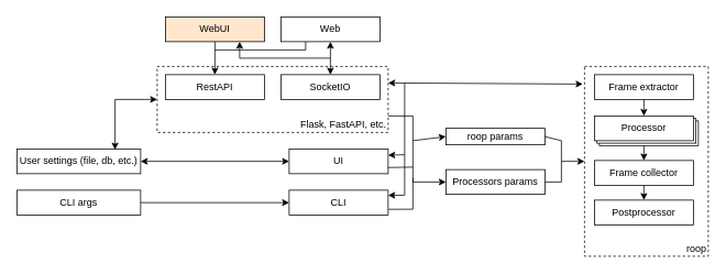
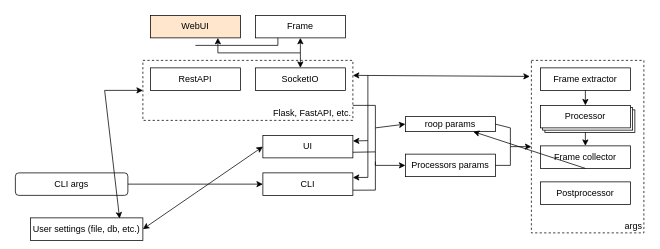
  <mxCell id="0" />
  <mxCell id="1" parent="0" />
- <mxCell id="2" value="roop" style="rounded=0;whiteSpace=wrap;html=1;dashed=1;align=right;verticalAlign=bottom;fillColor=none;" vertex="1" parent="1"><mxGeometry x="708" y="80" width="150" height="230" as="geometry" /></mxCell>
+ <mxCell id="2" value="args" style="rounded=0;whiteSpace=wrap;html=1;dashed=1;align=right;verticalAlign=bottom;fillColor=none;" vertex="1" parent="1"><mxGeometry x="708" y="80" width="150" height="230" as="geometry" /></mxCell>
  <mxCell id="3" value="" style="rounded=0;whiteSpace=wrap;html=1;" vertex="1" parent="1"><mxGeometry x="726" y="146" width="120" height="30" as="geometry" /></mxCell>
  <mxCell id="4" value="" style="rounded=0;whiteSpace=wrap;html=1;" vertex="1" parent="1"><mxGeometry x="723" y="143" width="120" height="30" as="geometry" /></mxCell>
  <mxCell id="5" value="CLI" style="rounded=0;whiteSpace=wrap;html=1;" parent="1" vertex="1"><mxGeometry x="350" y="230" width="120" height="30" as="geometry" /></mxCell>
  <mxCell id="6" value="UI" style="rounded=0;whiteSpace=wrap;html=1;" parent="1" vertex="1"><mxGeometry x="350" y="180" width="120" height="30" as="geometry" /></mxCell>
  <mxCell id="7" value="WebUI" style="rounded=0;whiteSpace=wrap;html=1;fillColor=#ffe6cc;" parent="1" vertex="1"><mxGeometry x="200" y="20" width="120" height="30" as="geometry" /></mxCell>
- <mxCell id="8" value="Web" style="rounded=0;whiteSpace=wrap;html=1;" parent="1" vertex="1"><mxGeometry x="340" y="20" width="120" height="30" as="geometry" /></mxCell>
+ <mxCell id="8" value="Frame" style="rounded=0;whiteSpace=wrap;html=1;" parent="1" vertex="1"><mxGeometry x="340" y="20" width="120" height="30" as="geometry" /></mxCell>
  <mxCell id="9" value="RestAPI" style="rounded=0;whiteSpace=wrap;html=1;" parent="1" vertex="1"><mxGeometry x="200" y="90" width="120" height="30" as="geometry" /></mxCell>
  <mxCell id="10" value="SocketIO" style="rounded=0;whiteSpace=wrap;html=1;" parent="1" vertex="1"><mxGeometry x="340" y="90" width="120" height="30" as="geometry" /></mxCell>
  <mxCell id="11" value="Flask, FastAPI, etc." style="rounded=0;whiteSpace=wrap;html=1;dashed=1;fillColor=none;align=right;verticalAlign=bottom;" parent="1" vertex="1"><mxGeometry x="190" y="80" width="280" height="80" as="geometry" /></mxCell>
- <mxCell id="12" value="" style="endArrow=classic;html=1;rounded=0;entryX=0.5;entryY=0;entryDx=0;entryDy=0;exitX=0.5;exitY=1;exitDx=0;exitDy=0;" parent="1" source="7" target="9" edge="1"><mxGeometry width="50" height="50" relative="1" as="geometry"><mxPoint x="210" y="60" as="sourcePoint" /><mxPoint x="260" y="10" as="targetPoint" /></mxGeometry></mxCell>
  <mxCell id="13" value="" style="endArrow=none;html=1;rounded=0;entryX=0.25;entryY=1;entryDx=0;entryDy=0;" parent="1" target="8" edge="1"><mxGeometry width="50" height="50" relative="1" as="geometry"><mxPoint x="260" y="60" as="sourcePoint" /><mxPoint x="410" y="70" as="targetPoint" /><Array as="points"><mxPoint x="370" y="60" /></Array></mxGeometry></mxCell>
  <mxCell id="14" value="" style="endArrow=classic;startArrow=classic;html=1;rounded=0;entryX=0.75;entryY=1;entryDx=0;entryDy=0;exitX=0.5;exitY=0;exitDx=0;exitDy=0;" parent="1" source="10" target="7" edge="1"><mxGeometry width="50" height="50" relative="1" as="geometry"><mxPoint x="320" y="130" as="sourcePoint" /><mxPoint x="370" y="80" as="targetPoint" /><Array as="points"><mxPoint x="400" y="70" /><mxPoint x="290" y="70" /></Array></mxGeometry></mxCell>
  <mxCell id="15" value="" style="endArrow=classic;html=1;rounded=0;entryX=0.5;entryY=1;entryDx=0;entryDy=0;" parent="1" target="8" edge="1"><mxGeometry width="50" height="50" relative="1" as="geometry"><mxPoint x="400" y="70" as="sourcePoint" /><mxPoint x="370" y="80" as="targetPoint" /></mxGeometry></mxCell>
- <mxCell id="16" value="CLI args" style="rounded=0;whiteSpace=wrap;html=1;" vertex="1" parent="1"><mxGeometry x="20" y="230" width="150" height="30" as="geometry" /></mxCell>
+ <mxCell id="16" value="CLI args" style="whiteSpace=wrap;html=1;rounded=1;" vertex="1" parent="1"><mxGeometry x="20" y="230" width="150" height="30" as="geometry" /></mxCell>
  <mxCell id="17" value="" style="endArrow=classic;html=1;rounded=0;exitX=1;exitY=0.5;exitDx=0;exitDy=0;entryX=0;entryY=0.5;entryDx=0;entryDy=0;" edge="1" parent="1" source="16" target="5"><mxGeometry width="50" height="50" relative="1" as="geometry"><mxPoint x="400" y="180" as="sourcePoint" /><mxPoint x="450" y="130" as="targetPoint" /></mxGeometry></mxCell>
- <mxCell id="18" value="User settings (file, db, etc.)" style="rounded=0;whiteSpace=wrap;html=1;" vertex="1" parent="1"><mxGeometry x="20" y="180" width="150" height="30" as="geometry" /></mxCell>
+ <mxCell id="18" value="User settings (file, db, etc.)" style="rounded=0;whiteSpace=wrap;html=1;" vertex="1" parent="1"><mxGeometry x="40" y="290" width="150" height="30" as="geometry" /></mxCell>
  <mxCell id="19" value="" style="endArrow=classic;html=1;rounded=0;exitX=1;exitY=0.5;exitDx=0;exitDy=0;entryX=0;entryY=0.5;entryDx=0;entryDy=0;startArrow=classic;startFill=1;" edge="1" parent="1" source="18" target="6"><mxGeometry width="50" height="50" relative="1" as="geometry"><mxPoint x="400" y="180" as="sourcePoint" /><mxPoint x="450" y="130" as="targetPoint" /></mxGeometry></mxCell>
  <mxCell id="20" value="" style="endArrow=classic;html=1;rounded=0;entryX=0;entryY=0.5;entryDx=0;entryDy=0;exitX=0.793;exitY=0.028;exitDx=0;exitDy=0;exitPerimeter=0;startArrow=classic;startFill=1;" edge="1" parent="1" source="18" target="11"><mxGeometry width="50" height="50" relative="1" as="geometry"><mxPoint x="400" y="170" as="sourcePoint" /><mxPoint x="450" y="120" as="targetPoint" /><Array as="points"><mxPoint x="139" y="120" /></Array></mxGeometry></mxCell>
  <mxCell id="21" value="roop params" style="rounded=0;whiteSpace=wrap;html=1;" vertex="1" parent="1"><mxGeometry x="540" y="155" width="120" height="20" as="geometry" /></mxCell>
  <mxCell id="22" value="Processors params" style="rounded=0;whiteSpace=wrap;html=1;" vertex="1" parent="1"><mxGeometry x="540" y="205" width="120" height="30" as="geometry" /></mxCell>
  <mxCell id="23" value="" style="endArrow=classic;html=1;rounded=0;exitX=1;exitY=0.75;exitDx=0;exitDy=0;entryX=0;entryY=0.5;entryDx=0;entryDy=0;" edge="1" parent="1" source="11" target="21"><mxGeometry width="50" height="50" relative="1" as="geometry"><mxPoint x="400" y="170" as="sourcePoint" /><mxPoint x="450" y="120" as="targetPoint" /><Array as="points"><mxPoint x="500" y="140" /><mxPoint x="500" y="170" /></Array></mxGeometry></mxCell>
  <mxCell id="24" value="" style="endArrow=classic;html=1;rounded=0;exitX=1;exitY=0.75;exitDx=0;exitDy=0;entryX=0;entryY=0.5;entryDx=0;entryDy=0;" edge="1" parent="1" source="6" target="22"><mxGeometry width="50" height="50" relative="1" as="geometry"><mxPoint x="470" y="204.5" as="sourcePoint" /><mxPoint x="540" y="222" as="targetPoint" /><Array as="points"><mxPoint x="500" y="202" /><mxPoint x="500" y="220" /></Array></mxGeometry></mxCell>
  <mxCell id="25" value="" style="endArrow=none;html=1;rounded=0;exitX=1.001;exitY=0.77;exitDx=0;exitDy=0;exitPerimeter=0;" edge="1" parent="1" source="5"><mxGeometry width="50" height="50" relative="1" as="geometry"><mxPoint x="470" y="250" as="sourcePoint" /><mxPoint x="500" y="215" as="targetPoint" /><Array as="points"><mxPoint x="500" y="253" /></Array></mxGeometry></mxCell>
  <mxCell id="26" value="" style="endArrow=none;html=1;rounded=0;" edge="1" parent="1"><mxGeometry width="50" height="50" relative="1" as="geometry"><mxPoint x="500" y="202" as="sourcePoint" /><mxPoint x="500" y="170" as="targetPoint" /></mxGeometry></mxCell>
  <mxCell id="27" value="" style="endArrow=classic;html=1;rounded=0;entryX=0;entryY=0.5;entryDx=0;entryDy=0;exitX=1;exitY=0.5;exitDx=0;exitDy=0;" edge="1" parent="1" source="21" target="2"><mxGeometry width="50" height="50" relative="1" as="geometry"><mxPoint x="470" y="190" as="sourcePoint" /><mxPoint x="520" y="140" as="targetPoint" /><Array as="points"><mxPoint x="680" y="170" /><mxPoint x="680" y="195" /></Array></mxGeometry></mxCell>
  <mxCell id="28" value="" style="endArrow=none;html=1;rounded=0;exitX=1;exitY=0.5;exitDx=0;exitDy=0;" edge="1" parent="1" source="22"><mxGeometry width="50" height="50" relative="1" as="geometry"><mxPoint x="660" y="215" as="sourcePoint" /><mxPoint x="680" y="195" as="targetPoint" /><Array as="points"><mxPoint x="680" y="220" /></Array></mxGeometry></mxCell>
  <mxCell id="29" value="Frame extractor" style="rounded=0;whiteSpace=wrap;html=1;" vertex="1" parent="1"><mxGeometry x="720" y="90" width="120" height="30" as="geometry" /></mxCell>
  <mxCell id="30" value="Processor" style="rounded=0;whiteSpace=wrap;html=1;" vertex="1" parent="1"><mxGeometry x="720" y="140" width="120" height="30" as="geometry" /></mxCell>
  <mxCell id="31" value="Frame collector" style="rounded=0;whiteSpace=wrap;html=1;" vertex="1" parent="1"><mxGeometry x="720" y="194" width="120" height="30" as="geometry" /></mxCell>
  <mxCell id="32" value="Postprocessor" style="rounded=0;whiteSpace=wrap;html=1;" vertex="1" parent="1"><mxGeometry x="720" y="242" width="120" height="30" as="geometry" /></mxCell>
  <mxCell id="33" value="" style="endArrow=classic;html=1;rounded=0;exitX=0.5;exitY=1;exitDx=0;exitDy=0;entryX=0.5;entryY=0;entryDx=0;entryDy=0;" edge="1" parent="1" source="29" target="30"><mxGeometry width="50" height="50" relative="1" as="geometry"><mxPoint x="780" y="230" as="sourcePoint" /><mxPoint x="830" y="180" as="targetPoint" /></mxGeometry></mxCell>
  <mxCell id="34" value="" style="endArrow=classic;html=1;rounded=0;exitX=0.5;exitY=1;exitDx=0;exitDy=0;entryX=0.5;entryY=0;entryDx=0;entryDy=0;" edge="1" parent="1" target="31"><mxGeometry width="50" height="50" relative="1" as="geometry"><mxPoint x="780" y="176" as="sourcePoint" /><mxPoint x="780" y="190" as="targetPoint" /></mxGeometry></mxCell>
- <mxCell id="35" value="" style="endArrow=classic;html=1;rounded=0;entryX=0.5;entryY=0;entryDx=0;entryDy=0;exitX=0.5;exitY=1;exitDx=0;exitDy=0;" edge="1" parent="1" source="31" target="32"><mxGeometry width="50" height="50" relative="1" as="geometry"><mxPoint x="750" y="240" as="sourcePoint" /><mxPoint x="800" y="190" as="targetPoint" /></mxGeometry></mxCell>
+ <mxCell id="35" value="" style="endArrow=classic;html=1;rounded=0;exitX=0.5;exitY=1;exitDx=0;exitDy=0;" edge="1" parent="1" source="31" target="21"><mxGeometry width="50" height="50" relative="1" as="geometry"><mxPoint x="750" y="240" as="sourcePoint" /><mxPoint x="800" y="190" as="targetPoint" /></mxGeometry></mxCell>
  <mxCell id="36" value="" style="endArrow=classic;startArrow=classic;html=1;rounded=0;entryX=-0.014;entryY=0.093;entryDx=0;entryDy=0;entryPerimeter=0;exitX=1;exitY=0.25;exitDx=0;exitDy=0;" edge="1" parent="1" source="11" target="2"><mxGeometry width="50" height="50" relative="1" as="geometry"><mxPoint x="480" y="190" as="sourcePoint" /><mxPoint x="530" y="140" as="targetPoint" /></mxGeometry></mxCell>
  <mxCell id="37" value="" style="endArrow=classic;html=1;rounded=0;entryX=1;entryY=0.25;entryDx=0;entryDy=0;" edge="1" parent="1" target="6"><mxGeometry width="50" height="50" relative="1" as="geometry"><mxPoint x="490" y="100" as="sourcePoint" /><mxPoint x="470" y="188.5" as="targetPoint" /><Array as="points"><mxPoint x="490" y="187" /></Array></mxGeometry></mxCell>
  <mxCell id="38" value="" style="endArrow=classic;html=1;rounded=0;entryX=1;entryY=0.341;entryDx=0;entryDy=0;entryPerimeter=0;" edge="1" parent="1"><mxGeometry width="50" height="50" relative="1" as="geometry"><mxPoint x="490" y="187" as="sourcePoint" /><mxPoint x="470" y="236.23" as="targetPoint" /><Array as="points"><mxPoint x="490" y="236" /></Array></mxGeometry></mxCell>
